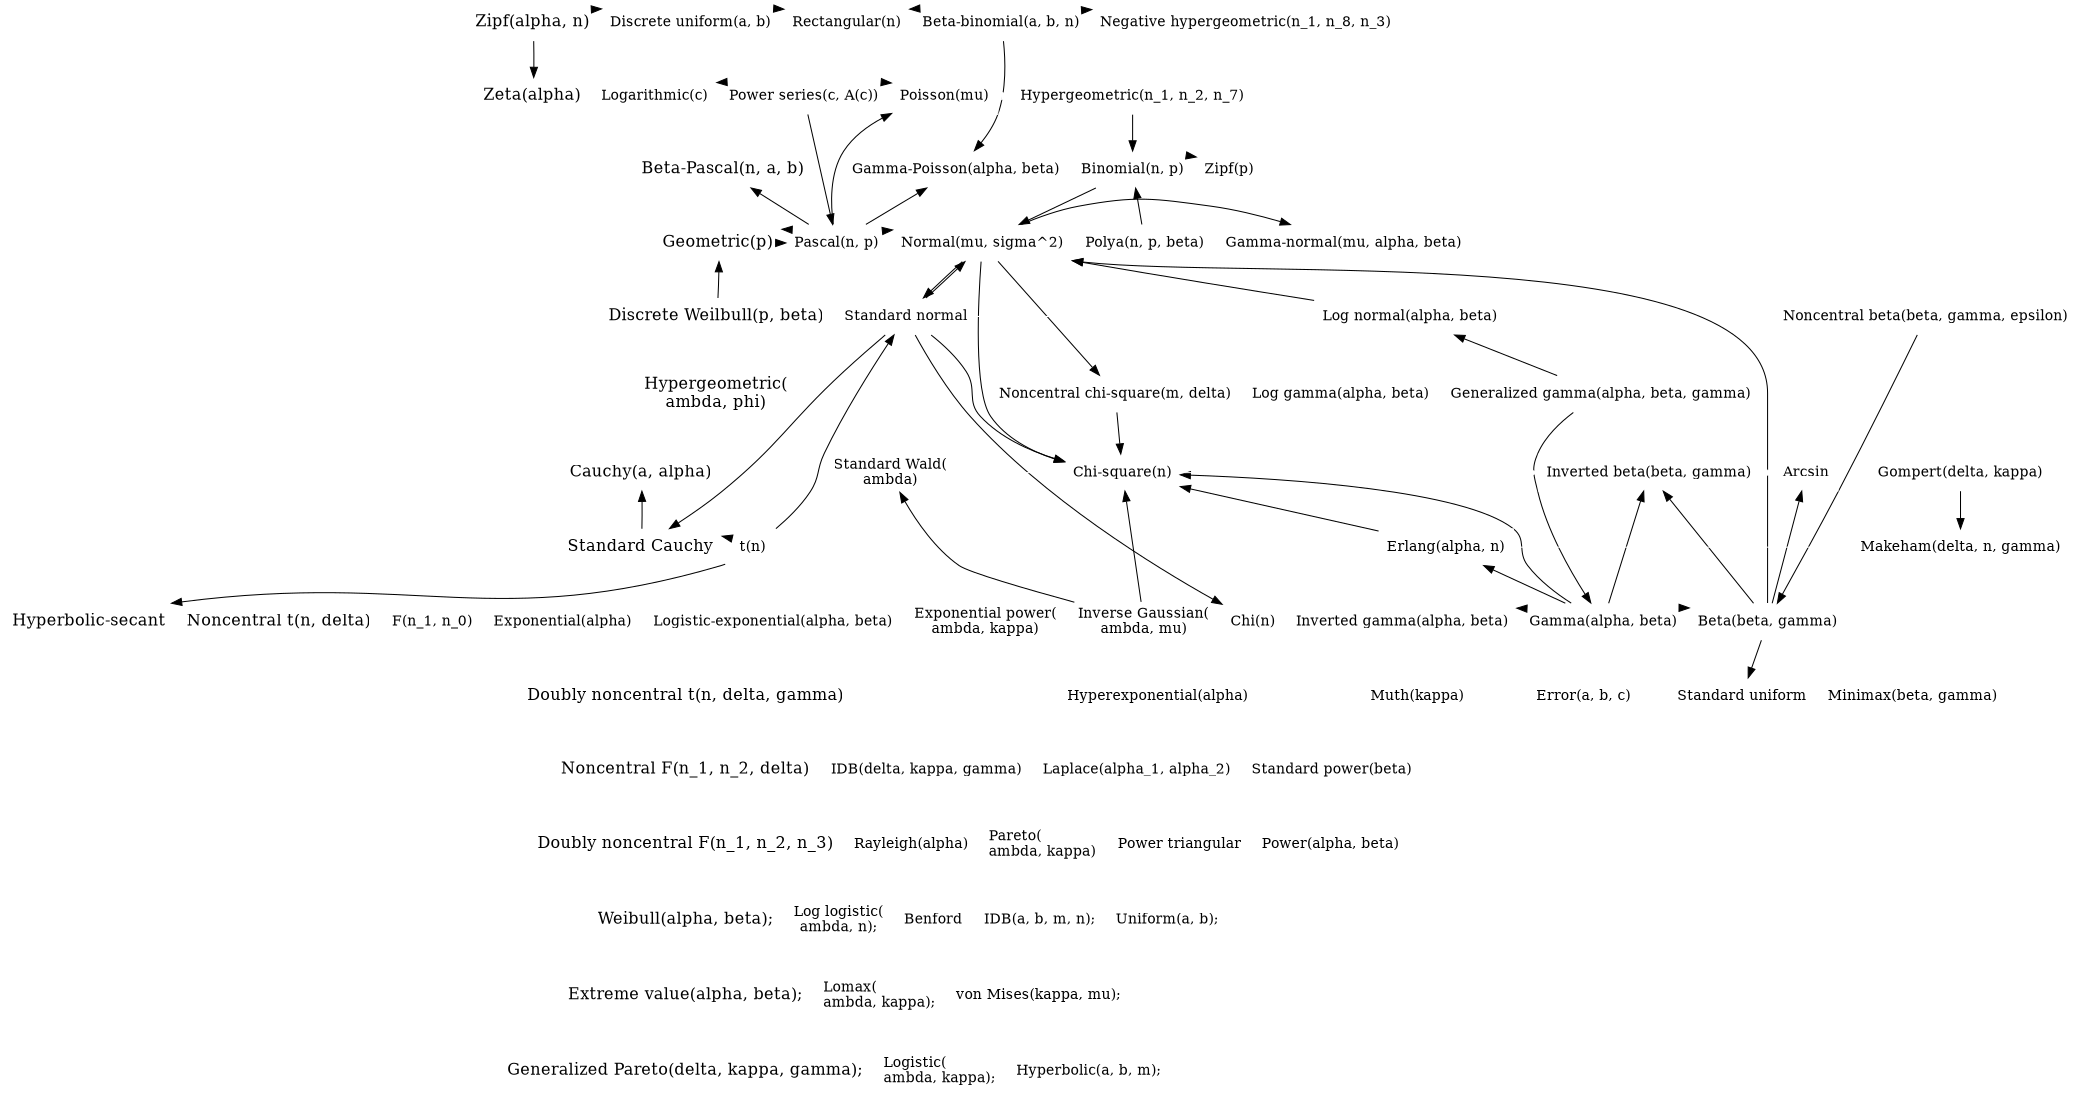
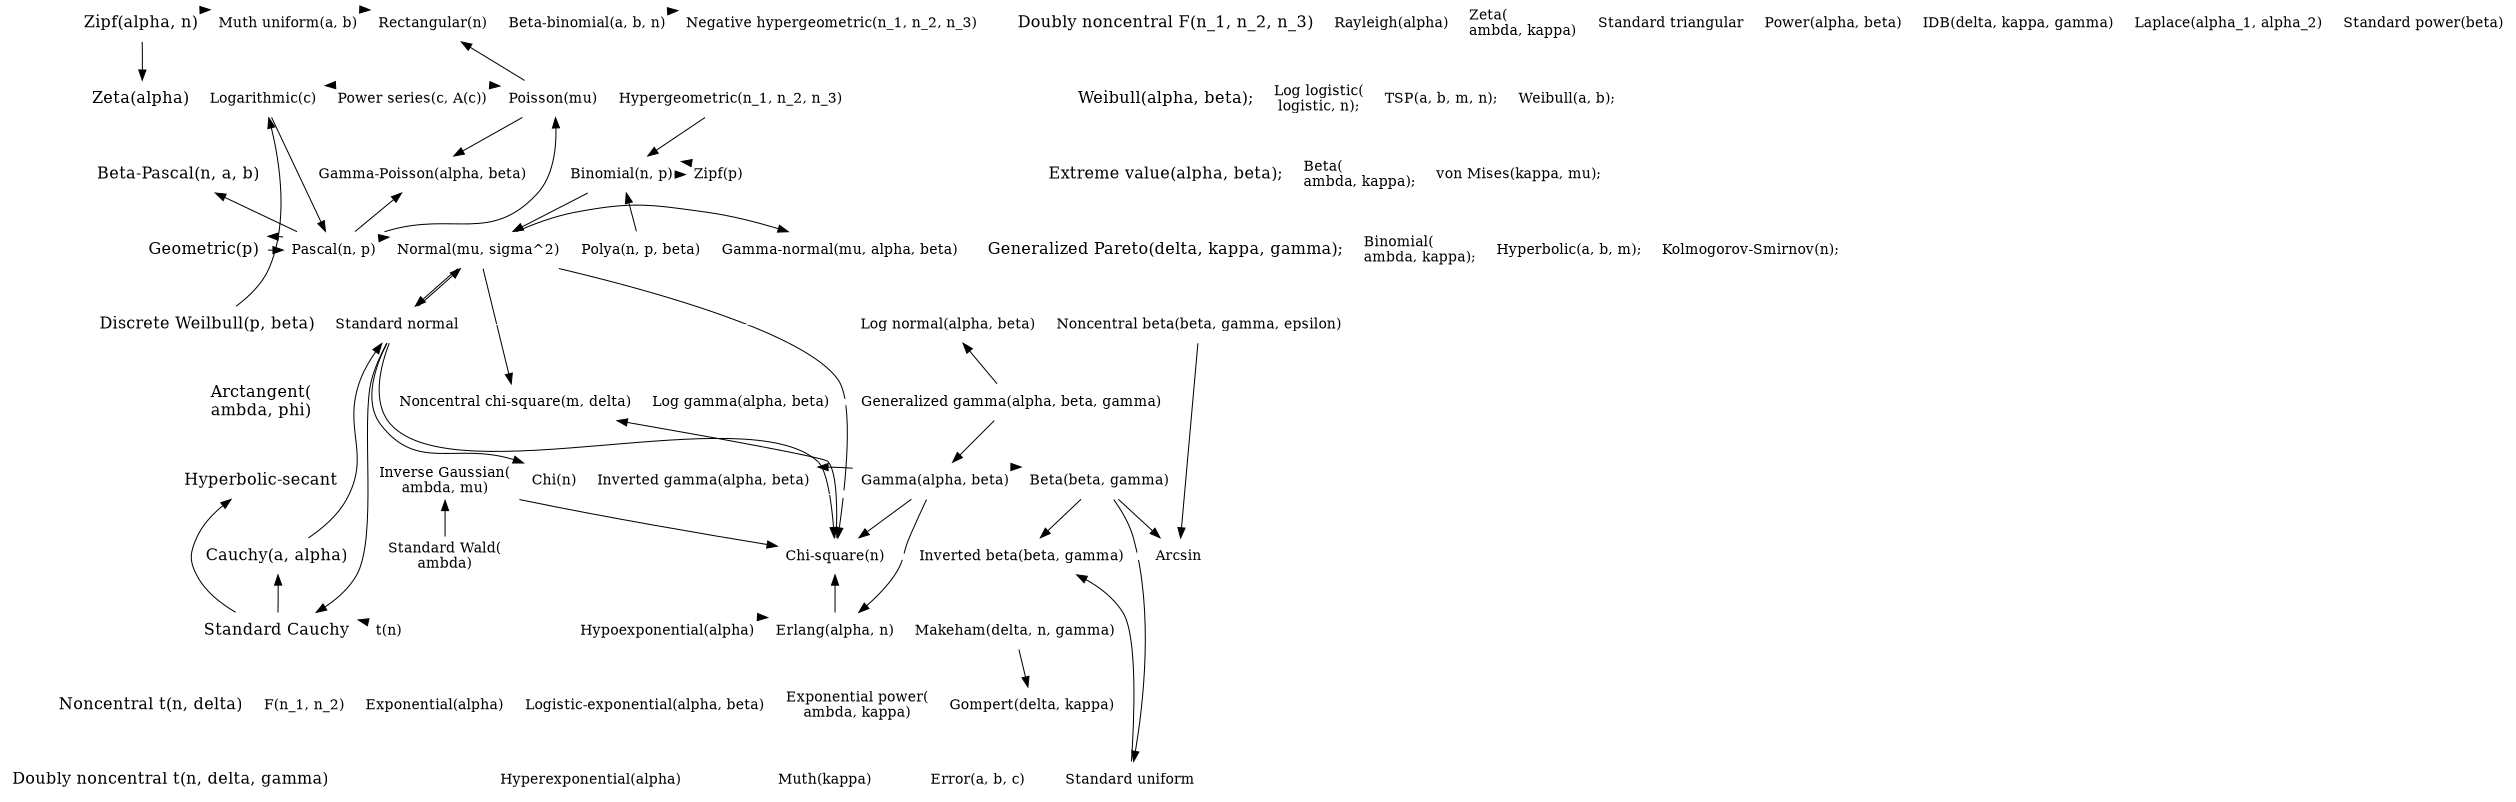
  digraph {
    arrowsize=0.8
    minlen=0.2
    nodesep=0.05
    node [color=white fontsize=14 shape=box]
    edge [color=white dir=forward]
    n1 [fontsize=16 label="Zipf(\alpha, n)" shape=plaintext]
    n2 [fontsize=16 label="Zeta(\alpha)" shape=plaintext]
    n3 [fontsize=16 label="Beta-Pascal(n, a, b)" shape=plaintext]
    n4 [fontsize=16 label="Geometric(p)" shape=plaintext]
    n5 [fontsize=16 label="Discrete Weilbull(p, \beta)" shape=plaintext]
-   n6 [fontsize=16 label="Hypergeometric(\lambda, \phi)" shape=plaintext]
+   n6 [fontsize=16 label="Arctangent(\lambda, \phi)" shape=plaintext]
    n7 [fontsize=16 label="Hyperbolic-secant" shape=plaintext]
    n8 [fontsize=16 label="Cauchy(a, \alpha)" shape=plaintext]
    n9 [fontsize=16 label="Standard Cauchy" shape=plaintext]
    n10 [fontsize=16 label="Noncentral t(n, \delta)" shape=plaintext]
    n11 [fontsize=16 label="Doubly noncentral t(n, \delta, \gamma)" shape=plaintext]
-   n12 [fontsize=16 label="Noncentral F(n_1, n_2, \delta)" shape=plaintext]
    n13 [fontsize=16 label="Doubly noncentral F(n_1, n_2, n_3)" shape=plaintext]
    n14 [fontsize=16 label="Weibull(\alpha, \beta);" shape=plaintext]
    n15 [fontsize=16 label="Extreme value(\alpha, \beta);" shape=plaintext]
    n16 [fontsize=16 label="Generalized Pareto(\delta, \kappa, \gamma);" shape=plaintext]
-   n17 [label="Discrete uniform(a, b)"]
+   n17 [label="Muth uniform(a, b)"]
    n18 [label="Rectangular(n)"]
    n19 [label="Beta-binomial(a, b, n)"]
-   n20 [label="Negative hypergeometric(n_1, n_8, n_3)"]
+   n20 [label="Negative hypergeometric(n_1, n_2, n_3)"]
    n21 [label="Logarithmic(c)"]
    n22 [label="Power series(c, A(c))"]
    n23 [label="Poisson(\mu)"]
-   n24 [label="Hypergeometric(n_1, n_2, n_7)"]
+   n24 [label="Hypergeometric(n_1, n_2, n_3)"]
    n25 [label="Gamma-Poisson(\alpha, \beta)"]
    n26 [label="Binomial(n, p)"]
    n27 [label="Zipf(p)"]
    n28 [label="Pascal(n, p)"]
    n29 [label="Normal(\mu, \sigma^2)"]
    n30 [label="Polya(n, p, \beta)"]
    n31 [label="Gamma-normal(\mu, \alpha, \beta)"]
    n32 [label="Standard normal"]
    n33 [label="Log normal(\alpha, \beta)"]
    n34 [label="Noncentral beta(\beta, \gamma, \epsilon)"]
    n35 [label="Noncentral chi-square(m, \delta)"]
    n36 [label="Log gamma(\alpha, \beta)"]
    n37 [label="Generalized gamma(\alpha, \beta, \gamma)"]
    n38 [label="Inverse Gaussian(\lambda, \mu)"]
    n39 [label="Chi(n)"]
    n40 [label="Inverted gamma(\alpha, \beta)"]
    n41 [label="Gamma(\alpha, \beta)"]
    n42 [label="Beta(\beta, \gamma)"]
    n43 [label="Standard Wald(\lambda)"]
    n44 [label="Chi-square(n)"]
    n45 [label="Inverted beta(\beta, \gamma)"]
    n46 [label=Arcsin]
    n47 [label="t(n)"]
+   n48 [label="Hypoexponential(\alpha)"]
    n49 [label="Erlang(\alpha, n)"]
    n50 [label="Makeham(\delta, n, \gamma)"]
    n51 [label="Gompert(\delta, \kappa)"]
-   n52 [label="F(n_1, n_0)"]
+   n52 [label="F(n_1, n_2)"]
    n53 [label="Exponential(\alpha)"]
    n54 [label="Logistic-exponential(\alpha, \beta)"]
    n55 [label="Exponential power(\lambda, \kappa)"]
    n56 [label="Hyperexponential(\alpha)"]
    n57 [label="Muth(\kappa)"]
    n58 [label="Error(a, b, c)"]
    n59 [label="Standard uniform"]
-   n60 [label="Minimax(\beta, \gamma)"]
    n61 [label="IDB(\delta, \kappa, \gamma)"]
    n62 [label="Laplace(\alpha_1, \alpha_2)"]
    n63 [label="Standard power(\beta)"]
    n64 [label="Rayleigh(\alpha)"]
-   n65 [label="Pareto(\lambda, \kappa)"]
-   n66 [label="Power triangular"]
+   n65 [label="Zeta(\lambda, \kappa)"]
+   n66 [label="Standard triangular"]
    n67 [label="Power(\alpha, \beta)"]
-   n68 [label="Log logistic(\lambda, n);"]
-   n69 [label=Benford]
-   n70 [label="IDB(a, b, m, n);"]
-   n71 [label="Uniform(a, b);"]
-   n72 [label="Lomax(\lambda, \kappa);"]
+   n68 [label="Log logistic(\llogistic, n);"]
+   n70 [label="TSP(a, b, m, n);"]
+   n71 [label="Weibull(a, b);"]
+   n72 [label="Beta(\lambda, \kappa);"]
    n73 [label="von Mises(\kappa, \mu);"]
-   n74 [label="Logistic(\lambda, \kappa);"]
+   n74 [label="Binomial(\lambda, \kappa);"]
    n75 [label="Hyperbolic(a, b, m);"]
+   n76 [label="Kolmogorov-Smirnov(n);"]
    subgraph sub_1 {
      rankdir=TB
      n1
      n2
      n3
      n4
      n5
      n6
      n7
      n8
      n9
      n10
      n11
-     n12
      n13
      n14
      n15
      n16
    }
    subgraph sub_2 {
      rank=same
      n1
      n17
      n18
      n19
      n20
    }
    subgraph sub_3 {
      rank=same
      n2
      n21
      n22
      n23
      n24
    }
    subgraph sub_4 {
      rank=same
      n3
      n25
      n26
      n27
    }
    subgraph sub_5 {
      rank=same
      n4
      n28
      n29
      n30
      n31
    }
    subgraph sub_6 {
      rank=same
      n5
      n32
      n33
      n34
    }
    subgraph sub_7 {
      rank=same
      n6
      n35
      n36
      n37
    }
    subgraph sub_8 {
      rank=same
      n7
      n38
      n39
      n40
      n41
      n42
    }
    subgraph sub_9 {
      rank=same
      n8
      n43
      n44
      n45
      n46
    }
    subgraph sub_10 {
      rank=same
      n9
      n47
+     n48
      n49
      n50
    }
    subgraph sub_11 {
      rank=same
      n51
    }
    subgraph sub_12 {
      rank=same
      n10
      n52
      n53
      n54
      n55
    }
    subgraph sub_13 {
      rank=same
      n11
      n56
      n57
      n58
      n59
-     n60
    }
    subgraph sub_14 {
      rank=same
-     n12
      n61
      n62
      n63
    }
    subgraph sub_15 {
      rank=same
      n13
      n64
      n65
      n66
      n67
    }
    subgraph sub_16 {
      rank=same
      n14
      n68
-     n69
      n70
      n71
    }
    subgraph sub_17 {
      rank=same
      n15
      n72
      n73
    }
    subgraph sub_18 {
      rank=same
      n16
      n74
      n75
+     n76
    }
    n1 -> n2 [dir=""]
    n1 -> n2 [color=""]
    n1 -> n17
    n1 -> n17 [color=""]
    n2 -> n3 [dir=""]
    n2 -> n21
    n3 -> n4 [dir=""]
    n3 -> n25
    n4 -> n5 [dir=""]
    n4 -> n28
    n4 -> n28 [color=""]
-   n5 -> n4 [color=""]
+   n5 -> n21 [color=""]
    n5 -> n6 [dir=""]
    n5 -> n32
    n6 -> n7 [dir=""]
    n6 -> n35
    n7 -> n8 [dir=""]
    n7 -> n38
    n8 -> n9 [dir=""]
    n8 -> n43
-   n47 -> n7 [color=""]
+   n9 -> n7 [color=""]
    n9 -> n8 [color=""]
    n9 -> n10 [dir=""]
    n9 -> n47
    n10 -> n11 [dir=""]
    n10 -> n52
-   n11 -> n12 [dir=""]
    n11 -> n56
-   n12 -> n13 [dir=""]
-   n12 -> n61
    n13 -> n14 [dir=""]
    n13 -> n64
    n14 -> n15 [dir=""]
    n14 -> n68
    n15 -> n16 [dir=""]
    n15 -> n72
    n16 -> n74
    n17 -> n18
    n17 -> n18 [color=""]
    n18 -> n19
-   n19 -> n18 [color=""]
+   n23 -> n18 [color=""]
    n19 -> n20
    n19 -> n20 [color=""]
    n21 -> n22
    n22 -> n21 [color=""]
    n22 -> n23
    n22 -> n23 [color=""]
-   n22 -> n28 [color=""]
+   n21 -> n28 [color=""]
    n23 -> n24
-   n19 -> n25 [color=""]
+   n23 -> n25 [color=""]
    n24 -> n26 [color=""]
    n25 -> n26
    n26 -> n27
    n26 -> n27 [color=""]
    n26 -> n29 [color=""]
+   n27 -> n26 [color=""]
    n28 -> n3 [color=""]
    n28 -> n4 [color=""]
    n28 -> n23 [color=""]
    n28 -> n25 [color=""]
    n28 -> n29
    n28 -> n29 [color=""]
    n29 -> n30
    n29 -> n31 [color=""]
    n29 -> n32 [color=""]
    n29 -> n35 [color=""]
    n29 -> n44 [color=""]
    n30 -> n26 [color=""]
    n30 -> n31
    n32 -> n9 [color=""]
    n32 -> n29 [color=""]
    n32 -> n33
    n32 -> n39 [color=""]
    n32 -> n44 [color=""]
-   n33 -> n29 [color=""]
    n33 -> n34
-   n34 -> n42 [color=""]
+   n34 -> n46 [color=""]
    n35 -> n36
-   n35 -> n44 [color=""]
+   n44 -> n35 [color=""]
    n36 -> n37
    n37 -> n33 [color=""]
    n37 -> n41 [color=""]
    n38 -> n39
-   n38 -> n43 [color=""]
+   n43 -> n38 [color=""]
    n38 -> n44 [color=""]
    n39 -> n40
    n40 -> n41
    n41 -> n40 [color=""]
    n41 -> n42
    n41 -> n42 [color=""]
    n41 -> n44 [color=""]
-   n41 -> n45 [color=""]
+   n59 -> n45 [color=""]
    n41 -> n49 [color=""]
-   n42 -> n29 [color=""]
    n42 -> n45 [color=""]
    n42 -> n46 [color=""]
    n42 -> n59 [color=""]
    n43 -> n44
    n44 -> n45
    n45 -> n46
    n47 -> n9 [color=""]
-   n47 -> n32 [color=""]
+   n8 -> n32 [color=""]
+   n47 -> n48
+   n48 -> n49
+   n48 -> n49 [color=""]
    n49 -> n44 [color=""]
    n49 -> n50
-   n51 -> n50 [color=""]
+   n50 -> n51 [color=""]
    n52 -> n53
    n53 -> n54
    n54 -> n55
    n56 -> n57
    n57 -> n58
    n58 -> n59
-   n59 -> n60
    n61 -> n62
    n62 -> n63
    n64 -> n65
    n65 -> n66
    n66 -> n67
-   n68 -> n69
-   n69 -> n70
    n70 -> n71
    n72 -> n73
    n74 -> n75
+   n75 -> n76
  }
